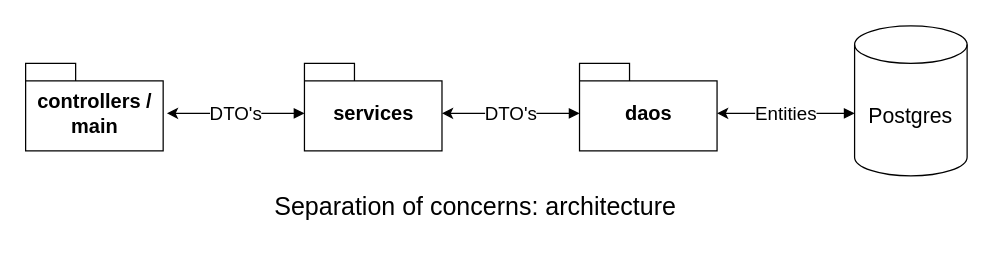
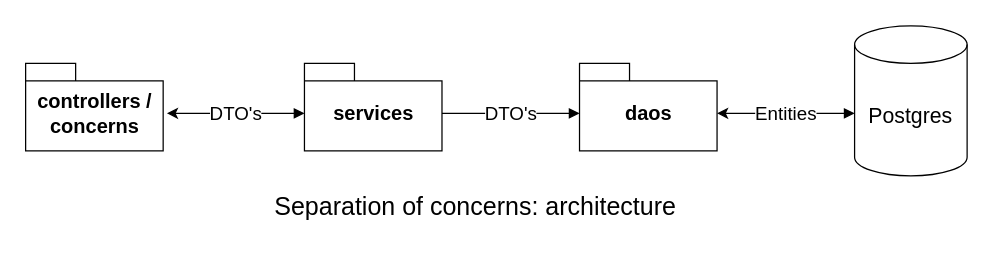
  <mxCell id="0" />
  <mxCell id="1" parent="0" />
- <mxCell id="2" value="&lt;font style=&quot;font-size: 15px;&quot;&gt;DTO's&lt;/font&gt;" style="edgeStyle=orthogonalEdgeStyle;rounded=0;orthogonalLoop=1;jettySize=auto;html=1;startArrow=block;startFill=1;endArrow=classic;endFill=1;" edge="1" parent="1" source="3" target="4"><mxGeometry relative="1" as="geometry"><Array as="points"><mxPoint x="403" y="90" /><mxPoint x="403" y="90" /></Array></mxGeometry></mxCell>
+ <mxCell id="2" value="&lt;font style=&quot;font-size: 15px;&quot;&gt;DTO's&lt;/font&gt;" style="edgeStyle=orthogonalEdgeStyle;rounded=0;orthogonalLoop=1;jettySize=auto;html=1;startArrow=block;startFill=1;endArrow=none;endFill=1;" edge="1" parent="1" source="3" target="4"><mxGeometry relative="1" as="geometry"><Array as="points"><mxPoint x="403" y="90" /><mxPoint x="403" y="90" /></Array></mxGeometry></mxCell>
  <mxCell id="3" value="&lt;font style=&quot;font-size: 16px;&quot;&gt;daos&lt;/font&gt;" style="shape=folder;fontStyle=1;spacingTop=10;tabWidth=40;tabHeight=14;tabPosition=left;html=1;" vertex="1" parent="1"><mxGeometry x="463" y="50" width="110" height="70" as="geometry" /></mxCell>
  <mxCell id="4" value="&lt;font style=&quot;font-size: 16px;&quot;&gt;services&lt;/font&gt;" style="shape=folder;fontStyle=1;spacingTop=10;tabWidth=40;tabHeight=14;tabPosition=left;html=1;" vertex="1" parent="1"><mxGeometry x="243" y="50" width="110" height="70" as="geometry" /></mxCell>
  <mxCell id="5" value="&lt;font style=&quot;font-size: 17px;&quot;&gt;Postgres&lt;/font&gt;" style="shape=cylinder3;whiteSpace=wrap;html=1;boundedLbl=1;backgroundOutline=1;size=15;" vertex="1" parent="1"><mxGeometry x="683" y="20" width="90" height="120" as="geometry" /></mxCell>
  <mxCell id="6" value="&lt;font style=&quot;font-size: 15px;&quot;&gt;Entities&lt;/font&gt;" style="edgeStyle=orthogonalEdgeStyle;rounded=0;orthogonalLoop=1;jettySize=auto;html=1;startArrow=block;startFill=1;endArrow=classic;endFill=1;" edge="1" parent="1"><mxGeometry relative="1" as="geometry"><mxPoint x="683" y="90" as="sourcePoint" /><mxPoint x="573" y="90" as="targetPoint" /><Array as="points"><mxPoint x="623" y="90" /><mxPoint x="623" y="90" /></Array><mxPoint as="offset" /></mxGeometry></mxCell>
- <mxCell id="7" value="&lt;font style=&quot;font-size: 16px;&quot;&gt;controllers /&lt;br&gt;main&lt;br&gt;&lt;/font&gt;" style="shape=folder;fontStyle=1;spacingTop=10;tabWidth=40;tabHeight=14;tabPosition=left;html=1;" vertex="1" parent="1"><mxGeometry x="20" y="50" width="110" height="70" as="geometry" /></mxCell>
+ <mxCell id="7" value="&lt;font style=&quot;font-size: 16px;&quot;&gt;controllers /&lt;br&gt;concerns&lt;br&gt;&lt;/font&gt;" style="shape=folder;fontStyle=1;spacingTop=10;tabWidth=40;tabHeight=14;tabPosition=left;html=1;" vertex="1" parent="1"><mxGeometry x="20" y="50" width="110" height="70" as="geometry" /></mxCell>
  <mxCell id="8" value="&lt;font style=&quot;font-size: 15px;&quot;&gt;DTO's&lt;/font&gt;" style="edgeStyle=orthogonalEdgeStyle;rounded=0;orthogonalLoop=1;jettySize=auto;html=1;startArrow=block;startFill=1;endArrow=classic;endFill=1;" edge="1" parent="1"><mxGeometry relative="1" as="geometry"><mxPoint x="243" y="90" as="sourcePoint" /><mxPoint x="133" y="90" as="targetPoint" /><Array as="points"><mxPoint x="183" y="90" /><mxPoint x="183" y="90" /></Array></mxGeometry></mxCell>
  <mxCell id="9" value="&lt;font style=&quot;font-size: 20px;&quot;&gt;Separation of concerns: architecture&lt;/font&gt;" style="text;html=1;strokeColor=none;fillColor=none;align=center;verticalAlign=middle;whiteSpace=wrap;rounded=0;fontSize=17;" vertex="1" parent="1"><mxGeometry x="140" y="150" width="480" height="30" as="geometry" /></mxCell>
